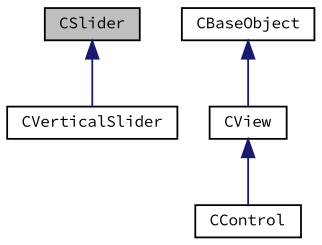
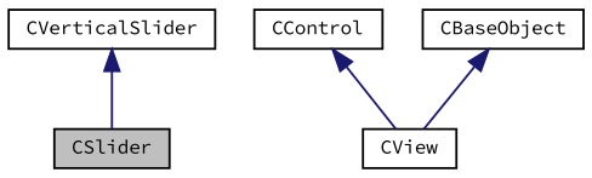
  digraph {
    fontname="Source Code Pro"
    node [color=black fontname="Source Code Pro" fontsize=9 shape=record]
    edge [color=midnightblue dir=back fontname="Source Code Pro" fontsize=9 labelfontname=Arial labelfontsize=9 style=solid]
    n1 [fillcolor=grey75 fontcolor=black height=0.2 label=CSlider style=filled width=0.4]
    n2 [height=0.2 label=CVerticalSlider width=0.4]
    n3 [height=0.2 label=CControl width=0.4]
    n4 [height=0.2 label=CView width=0.4]
    n5 [height=0.2 label=CBaseObject width=0.4]
-   n1 -> n2
-   n4 -> n3
+   n2 -> n1
+   n3 -> n4
    n5 -> n4
  }
